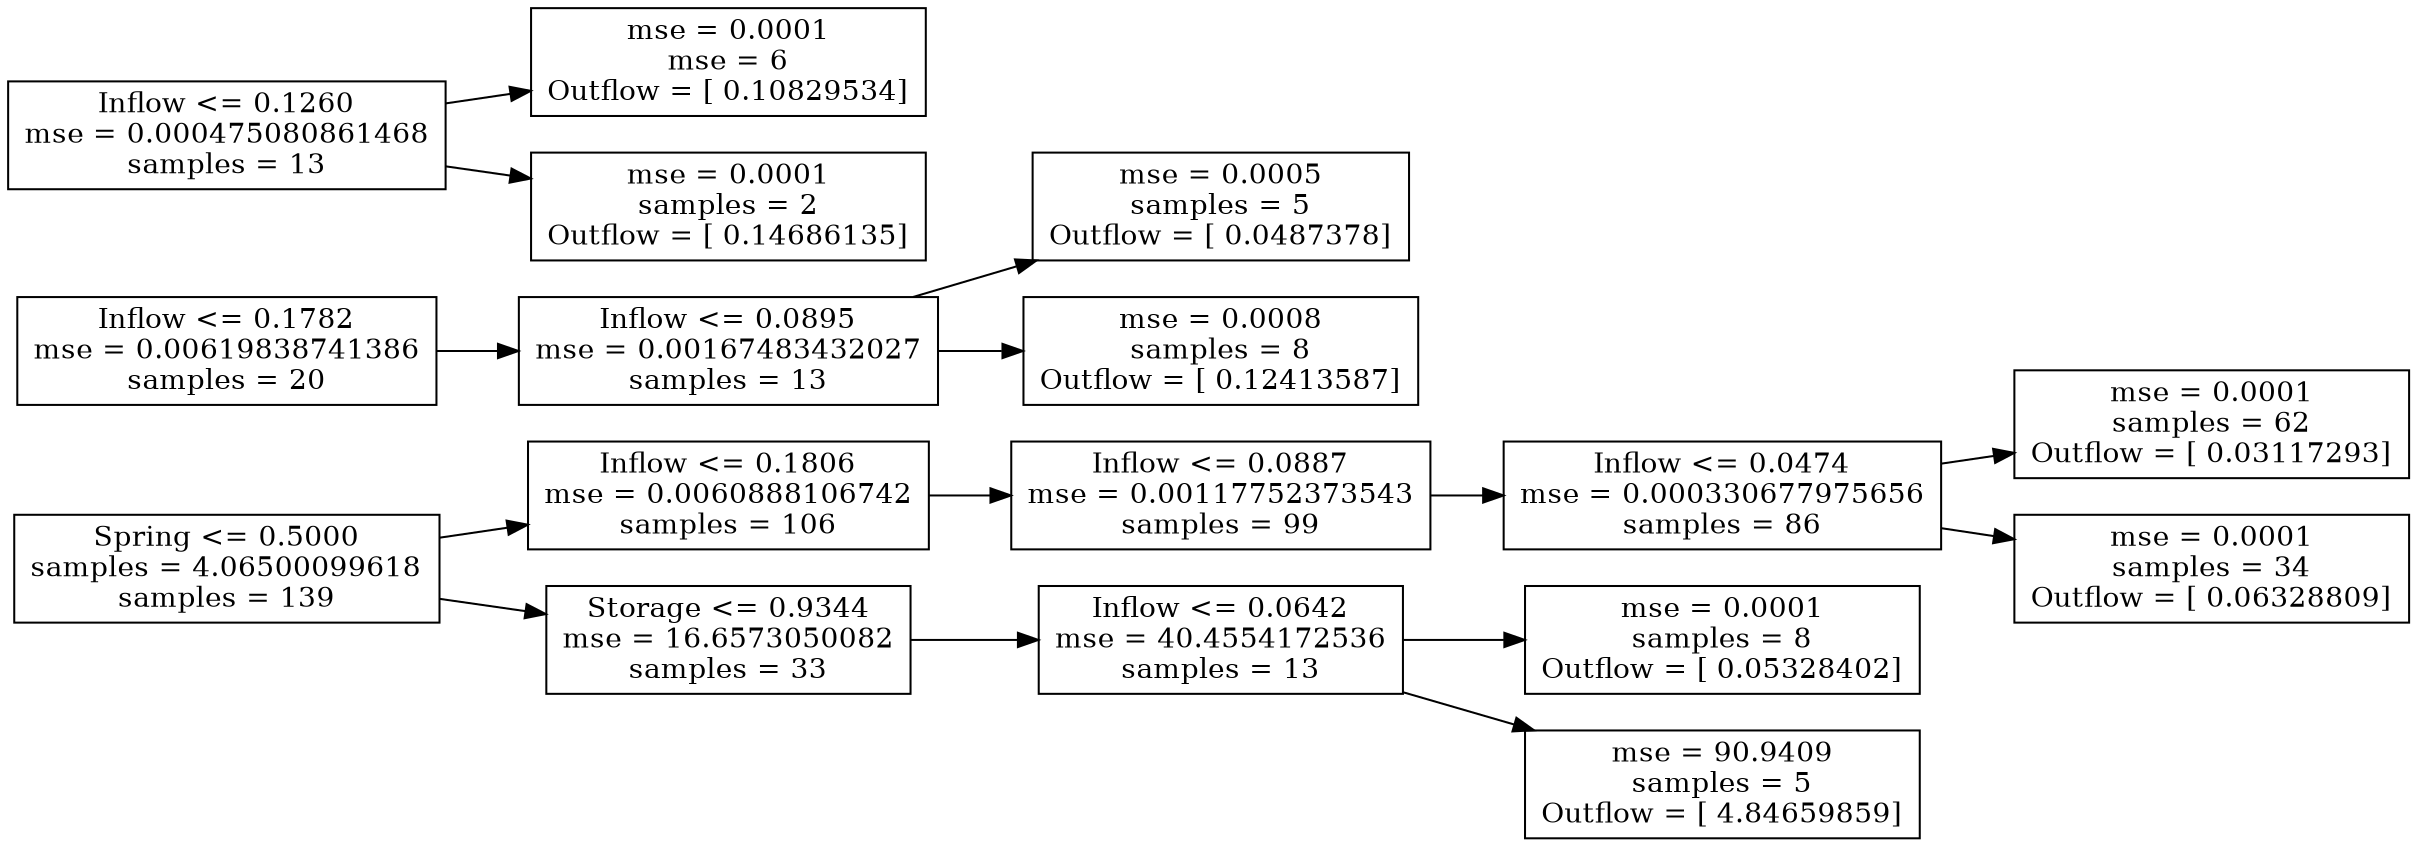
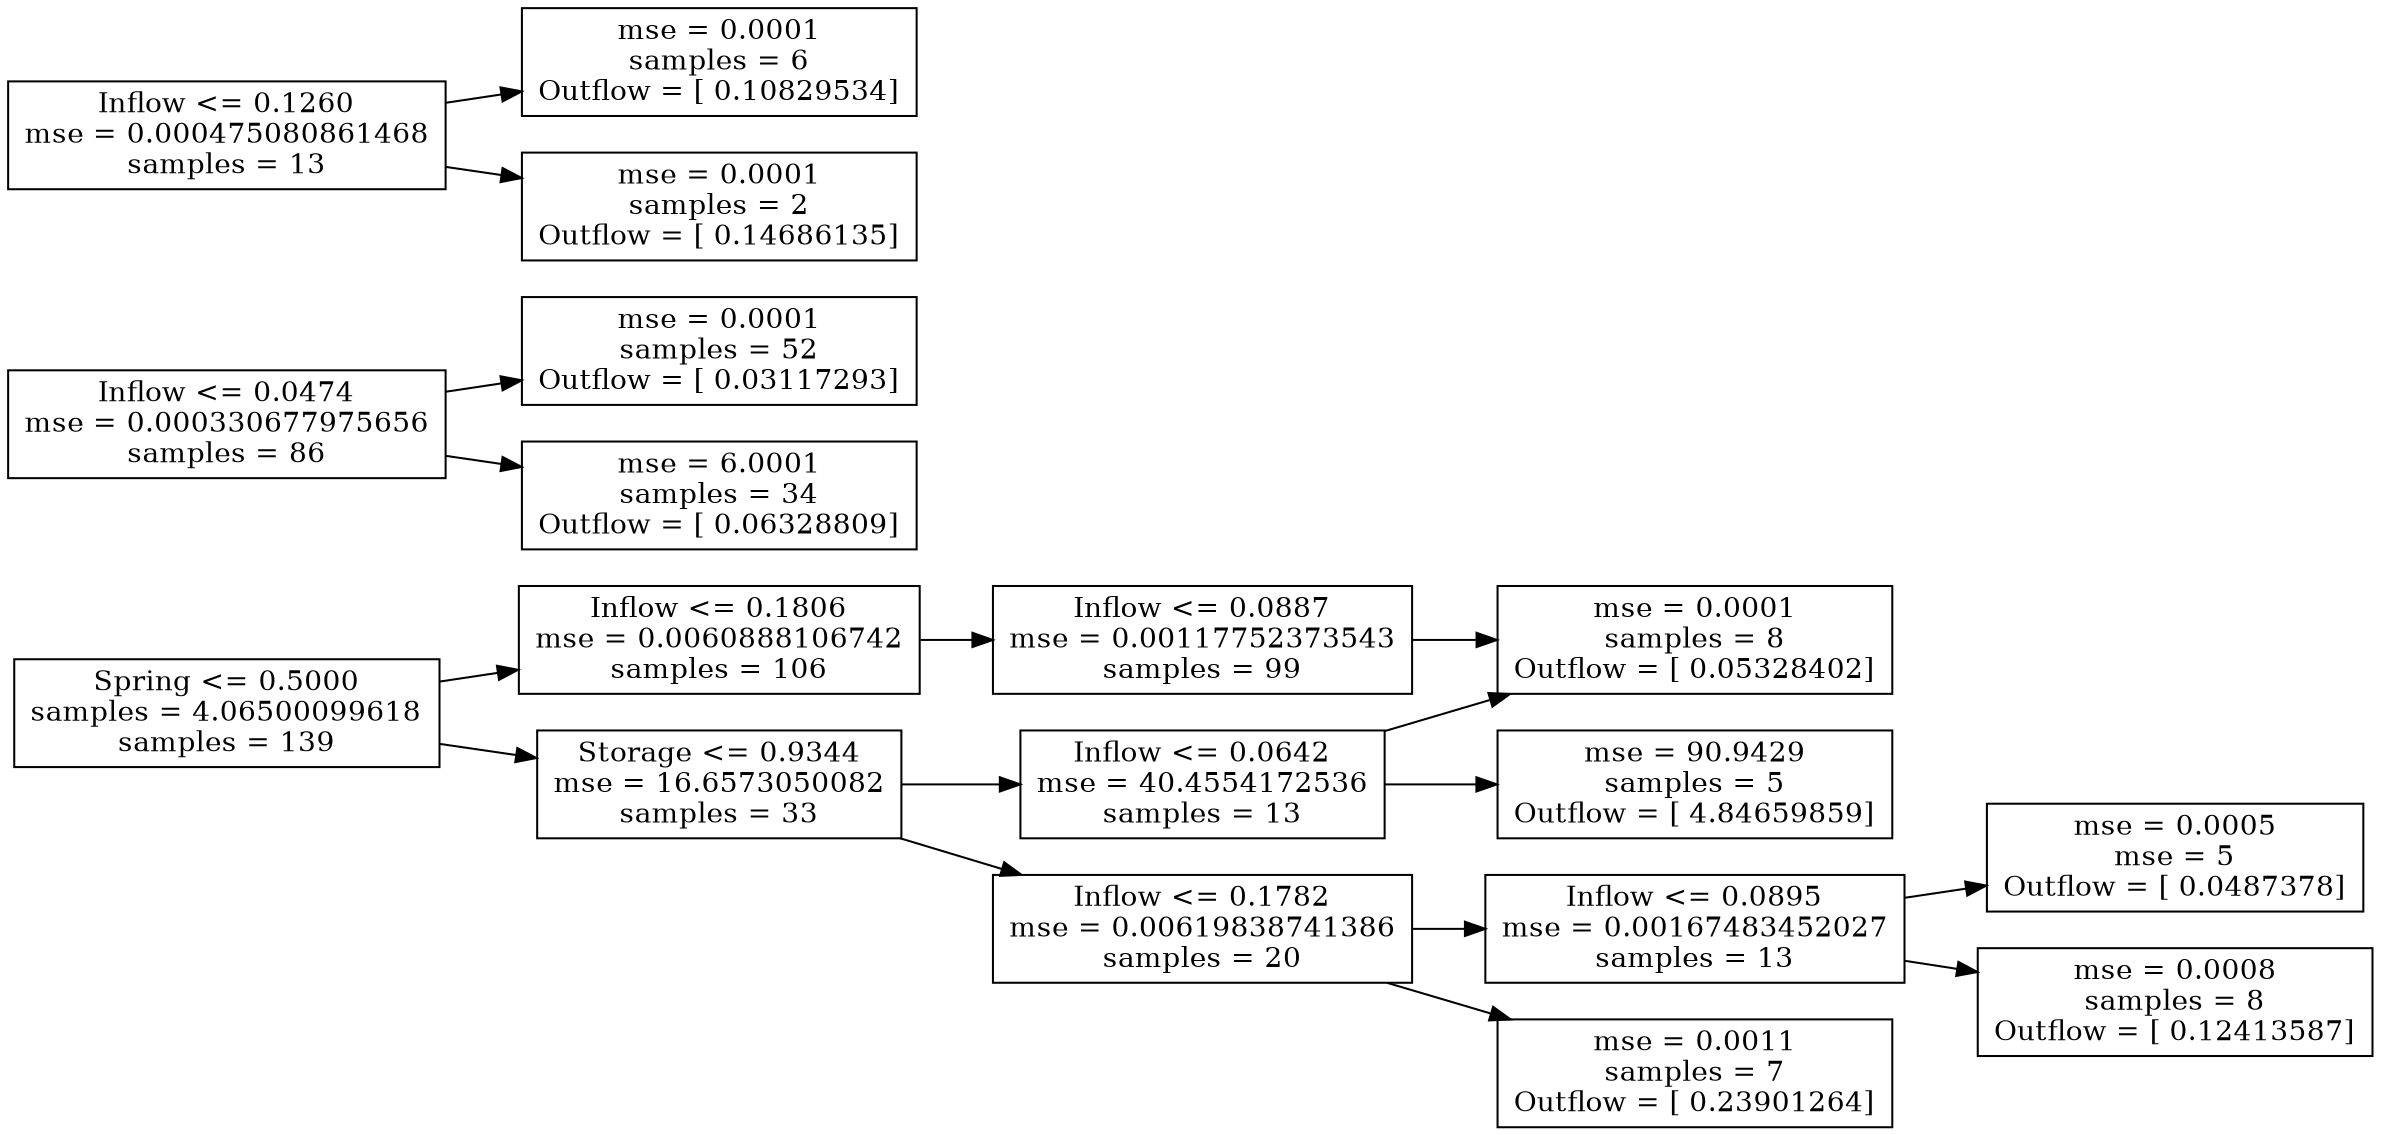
  digraph {
    rankdir=LR
    node [shape=box]
    n1 [label="Spring <= 0.5000\nsamples = 4.06500099618\nsamples = 139"]
    n2 [label="Inflow <= 0.1806\nmse = 0.0060888106742\nsamples = 106"]
    n3 [label="Storage <= 0.9344\nmse = 16.6573050082\nsamples = 33"]
    n4 [label="Inflow <= 0.0887\nmse = 0.00117752373543\nsamples = 99"]
    n5 [label="Inflow <= 0.0642\nmse = 40.4554172536\nsamples = 13"]
    n6 [label="Inflow <= 0.1782\nmse = 0.00619838741386\nsamples = 20"]
    n7 [label="Inflow <= 0.0474\nmse = 0.000330677975656\nsamples = 86"]
-   n8 [label="mse = 0.0001\nsamples = 62\nOutflow = [ 0.03117293]"]
-   n9 [label="mse = 0.0001\nsamples = 34\nOutflow = [ 0.06328809]"]
+   n8 [label="mse = 0.0001\nsamples = 52\nOutflow = [ 0.03117293]"]
+   n9 [label="mse = 6.0001\nsamples = 34\nOutflow = [ 0.06328809]"]
    n10 [label="Inflow <= 0.1260\nmse = 0.000475080861468\nsamples = 13"]
-   n11 [label="mse = 0.0001\nmse = 6\nOutflow = [ 0.10829534]"]
+   n11 [label="mse = 0.0001\nsamples = 6\nOutflow = [ 0.10829534]"]
    n12 [label="mse = 0.0001\nsamples = 2\nOutflow = [ 0.14686135]"]
    n13 [label="mse = 0.0001\nsamples = 8\nOutflow = [ 0.05328402]"]
-   n14 [label="mse = 90.9409\nsamples = 5\nOutflow = [ 4.84659859]"]
-   n15 [label="Inflow <= 0.0895\nmse = 0.00167483432027\nsamples = 13"]
-   n17 [label="mse = 0.0005\nsamples = 5\nOutflow = [ 0.0487378]"]
+   n14 [label="mse = 90.9429\nsamples = 5\nOutflow = [ 4.84659859]"]
+   n15 [label="Inflow <= 0.0895\nmse = 0.00167483452027\nsamples = 13"]
+   n16 [label="mse = 0.0011\nsamples = 7\nOutflow = [ 0.23901264]"]
+   n17 [label="mse = 0.0005\nmse = 5\nOutflow = [ 0.0487378]"]
    n18 [label="mse = 0.0008\nsamples = 8\nOutflow = [ 0.12413587]"]
    n1 -> n2
    n1 -> n3
    n2 -> n4
    n3 -> n5
-   n4 -> n7
+   n3 -> n6
+   n4 -> n13
    n5 -> n13
    n5 -> n14
    n6 -> n15
+   n6 -> n16
    n7 -> n8
    n7 -> n9
    n10 -> n11
    n10 -> n12
    n15 -> n17
    n15 -> n18
  }
